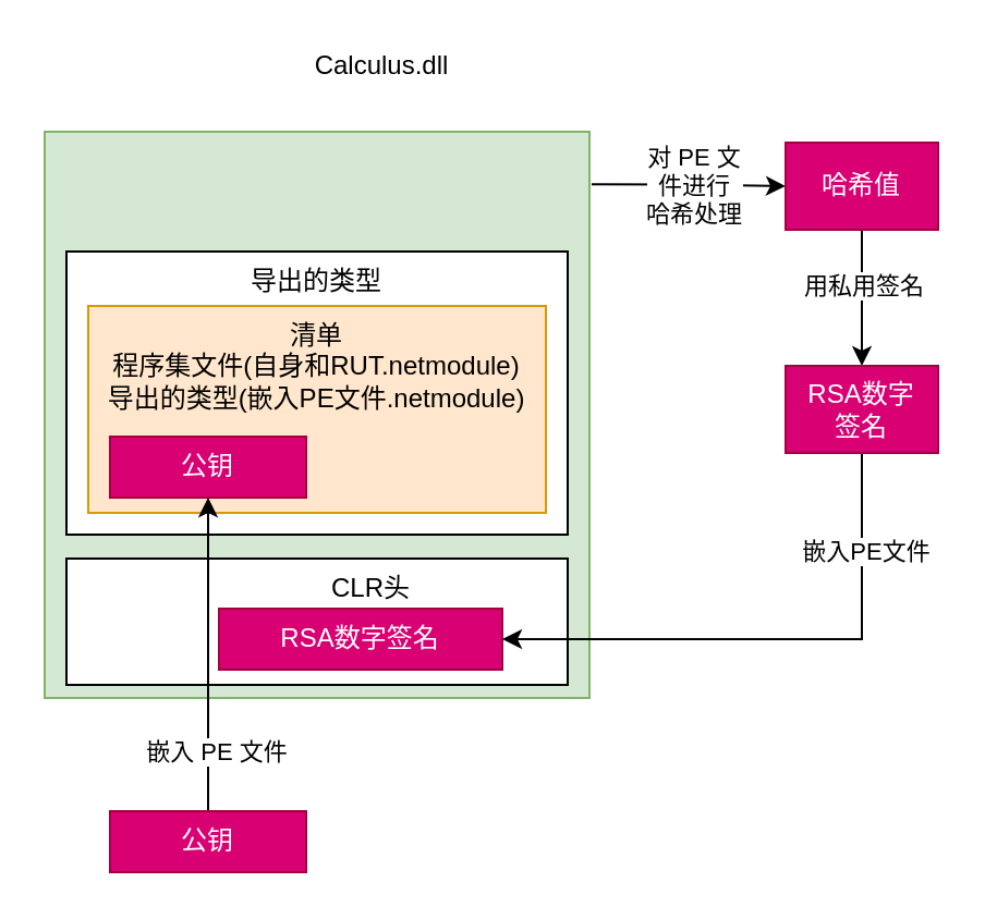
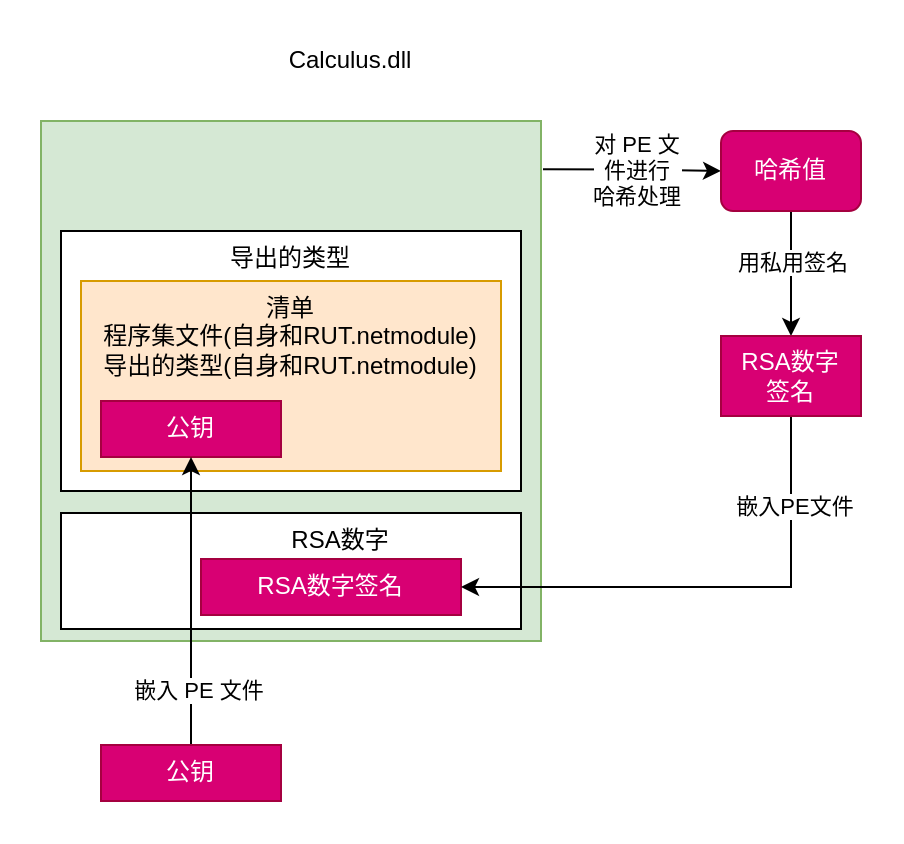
  <mxCell id="0" />
  <mxCell id="1" parent="0" />
  <mxCell id="2" style="edgeStyle=orthogonalEdgeStyle;rounded=0;orthogonalLoop=1;jettySize=auto;html=1;exitX=1.004;exitY=0.093;exitDx=0;exitDy=0;exitPerimeter=0;" parent="1" source="4" target="15" edge="1"><mxGeometry relative="1" as="geometry" /></mxCell>
  <mxCell id="3" value="对 PE 文&lt;br&gt;件进行&lt;br&gt;哈希处理" style="edgeLabel;html=1;align=center;verticalAlign=middle;resizable=0;points=[];" parent="2" vertex="1" connectable="0"><mxGeometry x="-0.01" y="2" relative="1" as="geometry"><mxPoint as="offset" /></mxGeometry></mxCell>
  <mxCell id="4" value="" style="rounded=0;whiteSpace=wrap;html=1;fillColor=#d5e8d4;strokeColor=#82b366;" parent="1" vertex="1"><mxGeometry x="20" y="60" width="250" height="260" as="geometry" /></mxCell>
  <mxCell id="5" value="导出的类型" style="rounded=0;whiteSpace=wrap;html=1;verticalAlign=top;" parent="1" vertex="1"><mxGeometry x="30" y="115" width="230" height="130" as="geometry" /></mxCell>
- <mxCell id="6" value="清单&lt;br&gt;程序集文件(自身和RUT.netmodule)&lt;br&gt;导出的类型(嵌入PE文件.netmodule)" style="rounded=0;whiteSpace=wrap;html=1;verticalAlign=top;fillColor=#ffe6cc;strokeColor=#d79b00;" parent="1" vertex="1"><mxGeometry x="40" y="140" width="210" height="95" as="geometry" /></mxCell>
+ <mxCell id="6" value="清单&lt;br&gt;程序集文件(自身和RUT.netmodule)&lt;br&gt;导出的类型(自身和RUT.netmodule)" style="rounded=0;whiteSpace=wrap;html=1;verticalAlign=top;fillColor=#ffe6cc;strokeColor=#d79b00;" parent="1" vertex="1"><mxGeometry x="40" y="140" width="210" height="95" as="geometry" /></mxCell>
  <mxCell id="7" value="公钥" style="rounded=0;whiteSpace=wrap;html=1;fillColor=#d80073;strokeColor=#A50040;fontColor=#ffffff;" parent="1" vertex="1"><mxGeometry x="50" y="200" width="90" height="28" as="geometry" /></mxCell>
- <mxCell id="8" value="&amp;nbsp; &amp;nbsp; &amp;nbsp; &amp;nbsp; &amp;nbsp; &amp;nbsp; &amp;nbsp; &amp;nbsp;CLR头" style="rounded=0;whiteSpace=wrap;html=1;verticalAlign=top;" parent="1" vertex="1"><mxGeometry x="30" y="256" width="230" height="58" as="geometry" /></mxCell>
+ <mxCell id="8" value="&amp;nbsp; &amp;nbsp; &amp;nbsp; &amp;nbsp; &amp;nbsp; &amp;nbsp; &amp;nbsp; &amp;nbsp;RSA数字" style="rounded=0;whiteSpace=wrap;html=1;verticalAlign=top;" parent="1" vertex="1"><mxGeometry x="30" y="256" width="230" height="58" as="geometry" /></mxCell>
  <mxCell id="9" style="edgeStyle=orthogonalEdgeStyle;rounded=0;orthogonalLoop=1;jettySize=auto;html=1;" parent="1" source="11" target="7" edge="1"><mxGeometry relative="1" as="geometry" /></mxCell>
  <mxCell id="10" value="嵌入 PE 文件" style="edgeLabel;html=1;align=center;verticalAlign=middle;resizable=0;points=[];" parent="9" vertex="1" connectable="0"><mxGeometry x="-0.618" y="-3" relative="1" as="geometry"><mxPoint as="offset" /></mxGeometry></mxCell>
  <mxCell id="11" value="公钥" style="rounded=0;whiteSpace=wrap;html=1;fillColor=#d80073;strokeColor=#A50040;fontColor=#ffffff;" parent="1" vertex="1"><mxGeometry x="50" y="372" width="90" height="28" as="geometry" /></mxCell>
  <mxCell id="12" value="RSA数字签名" style="rounded=0;whiteSpace=wrap;html=1;fillColor=#d80073;strokeColor=#A50040;fontColor=#ffffff;" parent="1" vertex="1"><mxGeometry x="100" y="279" width="130" height="28" as="geometry" /></mxCell>
  <mxCell id="13" style="edgeStyle=orthogonalEdgeStyle;rounded=0;orthogonalLoop=1;jettySize=auto;html=1;" parent="1" source="15" target="18" edge="1"><mxGeometry relative="1" as="geometry" /></mxCell>
  <mxCell id="14" value="用私用签名" style="edgeLabel;html=1;align=center;verticalAlign=middle;resizable=0;points=[];" parent="13" vertex="1" connectable="0"><mxGeometry x="-0.2" relative="1" as="geometry"><mxPoint as="offset" /></mxGeometry></mxCell>
- <mxCell id="15" value="哈希值" style="rounded=0;whiteSpace=wrap;html=1;fillColor=#d80073;strokeColor=#A50040;fontColor=#ffffff;" parent="1" vertex="1"><mxGeometry x="360" y="65" width="70" height="40" as="geometry" /></mxCell>
+ <mxCell id="15" value="哈希值" style="whiteSpace=wrap;html=1;fillColor=#d80073;strokeColor=#A50040;fontColor=#ffffff;rounded=1;" parent="1" vertex="1"><mxGeometry x="360" y="65" width="70" height="40" as="geometry" /></mxCell>
  <mxCell id="16" style="edgeStyle=orthogonalEdgeStyle;rounded=0;orthogonalLoop=1;jettySize=auto;html=1;entryX=1;entryY=0.5;entryDx=0;entryDy=0;exitX=0.5;exitY=1;exitDx=0;exitDy=0;" parent="1" source="18" target="12" edge="1"><mxGeometry relative="1" as="geometry" /></mxCell>
  <mxCell id="17" value="嵌入PE文件" style="edgeLabel;html=1;align=center;verticalAlign=middle;resizable=0;points=[];" parent="16" vertex="1" connectable="0"><mxGeometry x="-0.642" y="1" relative="1" as="geometry"><mxPoint as="offset" /></mxGeometry></mxCell>
  <mxCell id="18" value="RSA数字&lt;br&gt;签名" style="rounded=0;whiteSpace=wrap;html=1;fillColor=#d80073;strokeColor=#A50040;fontColor=#ffffff;" parent="1" vertex="1"><mxGeometry x="360" y="167.5" width="70" height="40" as="geometry" /></mxCell>
  <mxCell id="19" value="Calculus.dll" style="text;html=1;strokeColor=none;fillColor=none;align=center;verticalAlign=middle;whiteSpace=wrap;rounded=0;" parent="1" vertex="1"><mxGeometry x="155" y="20" width="40" height="20" as="geometry" /></mxCell>
